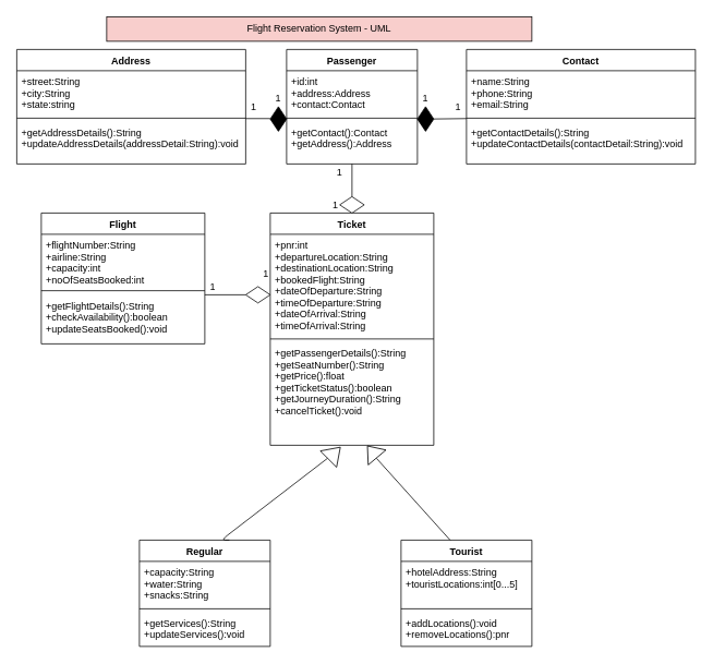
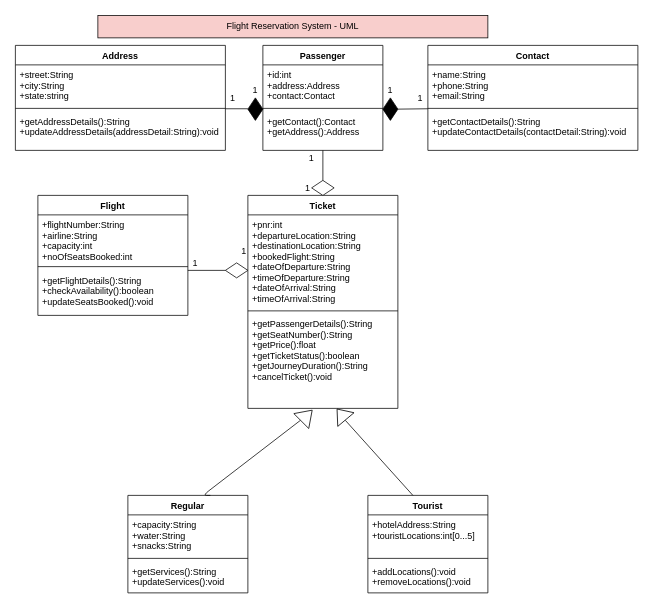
  <mxCell id="0" />
  <mxCell id="1" parent="0" />
  <mxCell id="2" value="Contact" style="swimlane;fontStyle=1;align=center;verticalAlign=top;childLayout=stackLayout;horizontal=1;startSize=26;horizontalStack=0;resizeParent=1;resizeParentMax=0;resizeLast=0;collapsible=1;marginBottom=0;" parent="1" vertex="1"><mxGeometry x="570" y="60" width="280" height="140" as="geometry" /></mxCell>
  <mxCell id="3" value="+name:String&#10;+phone:String&#10;+email:String" style="text;strokeColor=none;fillColor=none;align=left;verticalAlign=top;spacingLeft=4;spacingRight=4;overflow=hidden;rotatable=0;points=[[0,0.5],[1,0.5]];portConstraint=eastwest;" parent="2" vertex="1"><mxGeometry y="26" width="280" height="54" as="geometry" /></mxCell>
  <mxCell id="4" value="" style="line;strokeWidth=1;fillColor=none;align=left;verticalAlign=middle;spacingTop=-1;spacingLeft=3;spacingRight=3;rotatable=0;labelPosition=right;points=[];portConstraint=eastwest;" parent="2" vertex="1"><mxGeometry y="80" width="280" height="8" as="geometry" /></mxCell>
  <mxCell id="5" value="+getContactDetails():String&#10;+updateContactDetails(contactDetail:String):void" style="text;strokeColor=none;fillColor=none;align=left;verticalAlign=top;spacingLeft=4;spacingRight=4;overflow=hidden;rotatable=0;points=[[0,0.5],[1,0.5]];portConstraint=eastwest;" parent="2" vertex="1"><mxGeometry y="88" width="280" height="52" as="geometry" /></mxCell>
  <mxCell id="6" value="Address" style="swimlane;fontStyle=1;align=center;verticalAlign=top;childLayout=stackLayout;horizontal=1;startSize=26;horizontalStack=0;resizeParent=1;resizeParentMax=0;resizeLast=0;collapsible=1;marginBottom=0;" parent="1" vertex="1"><mxGeometry x="20" y="60" width="280" height="140" as="geometry" /></mxCell>
  <mxCell id="7" value="+street:String&#10;+city:String&#10;+state:string" style="text;strokeColor=none;fillColor=none;align=left;verticalAlign=top;spacingLeft=4;spacingRight=4;overflow=hidden;rotatable=0;points=[[0,0.5],[1,0.5]];portConstraint=eastwest;" parent="6" vertex="1"><mxGeometry y="26" width="280" height="54" as="geometry" /></mxCell>
  <mxCell id="8" value="" style="line;strokeWidth=1;fillColor=none;align=left;verticalAlign=middle;spacingTop=-1;spacingLeft=3;spacingRight=3;rotatable=0;labelPosition=right;points=[];portConstraint=eastwest;" parent="6" vertex="1"><mxGeometry y="80" width="280" height="8" as="geometry" /></mxCell>
  <mxCell id="9" value="+getAddressDetails():String&#10;+updateAddressDetails(addressDetail:String):void&#10;" style="text;strokeColor=none;fillColor=none;align=left;verticalAlign=top;spacingLeft=4;spacingRight=4;overflow=hidden;rotatable=0;points=[[0,0.5],[1,0.5]];portConstraint=eastwest;" parent="6" vertex="1"><mxGeometry y="88" width="280" height="52" as="geometry" /></mxCell>
  <mxCell id="10" value="Passenger" style="swimlane;fontStyle=1;align=center;verticalAlign=top;childLayout=stackLayout;horizontal=1;startSize=26;horizontalStack=0;resizeParent=1;resizeParentMax=0;resizeLast=0;collapsible=1;marginBottom=0;" parent="1" vertex="1"><mxGeometry x="350" y="60" width="160" height="140" as="geometry" /></mxCell>
  <mxCell id="11" value="+id:int&#10;+address:Address&#10;+contact:Contact" style="text;strokeColor=none;fillColor=none;align=left;verticalAlign=top;spacingLeft=4;spacingRight=4;overflow=hidden;rotatable=0;points=[[0,0.5],[1,0.5]];portConstraint=eastwest;" parent="10" vertex="1"><mxGeometry y="26" width="160" height="54" as="geometry" /></mxCell>
  <mxCell id="12" value="" style="line;strokeWidth=1;fillColor=none;align=left;verticalAlign=middle;spacingTop=-1;spacingLeft=3;spacingRight=3;rotatable=0;labelPosition=right;points=[];portConstraint=eastwest;" parent="10" vertex="1"><mxGeometry y="80" width="160" height="8" as="geometry" /></mxCell>
  <mxCell id="13" value="+getContact():Contact&#10;+getAddress():Address&#10;" style="text;strokeColor=none;fillColor=none;align=left;verticalAlign=top;spacingLeft=4;spacingRight=4;overflow=hidden;rotatable=0;points=[[0,0.5],[1,0.5]];portConstraint=eastwest;" parent="10" vertex="1"><mxGeometry y="88" width="160" height="52" as="geometry" /></mxCell>
  <mxCell id="14" value="Flight" style="swimlane;fontStyle=1;align=center;verticalAlign=top;childLayout=stackLayout;horizontal=1;startSize=26;horizontalStack=0;resizeParent=1;resizeParentMax=0;resizeLast=0;collapsible=1;marginBottom=0;" parent="1" vertex="1"><mxGeometry x="50" y="260" width="200" height="160" as="geometry" /></mxCell>
  <mxCell id="15" value="+flightNumber:String&#10;+airline:String&#10;+capacity:int&#10;+noOfSeatsBooked:int" style="text;strokeColor=none;fillColor=none;align=left;verticalAlign=top;spacingLeft=4;spacingRight=4;overflow=hidden;rotatable=0;points=[[0,0.5],[1,0.5]];portConstraint=eastwest;" parent="14" vertex="1"><mxGeometry y="26" width="200" height="64" as="geometry" /></mxCell>
  <mxCell id="16" value="" style="line;strokeWidth=1;fillColor=none;align=left;verticalAlign=middle;spacingTop=-1;spacingLeft=3;spacingRight=3;rotatable=0;labelPosition=right;points=[];portConstraint=eastwest;" parent="14" vertex="1"><mxGeometry y="90" width="200" height="10" as="geometry" /></mxCell>
  <mxCell id="17" value="+getFlightDetails():String&#10;+checkAvailability():boolean&#10;+updateSeatsBooked():void" style="text;strokeColor=none;fillColor=none;align=left;verticalAlign=top;spacingLeft=4;spacingRight=4;overflow=hidden;rotatable=0;points=[[0,0.5],[1,0.5]];portConstraint=eastwest;" parent="14" vertex="1"><mxGeometry y="100" width="200" height="60" as="geometry" /></mxCell>
  <mxCell id="18" value="Ticket&#10;" style="swimlane;fontStyle=1;align=center;verticalAlign=top;childLayout=stackLayout;horizontal=1;startSize=26;horizontalStack=0;resizeParent=1;resizeParentMax=0;resizeLast=0;collapsible=1;marginBottom=0;" parent="1" vertex="1"><mxGeometry x="330" y="260" width="200" height="284" as="geometry" /></mxCell>
  <mxCell id="19" value="+pnr:int&#10;+departureLocation:String&#10;+destinationLocation:String&#10;+bookedFlight:String&#10;+dateOfDeparture:String&#10;+timeOfDeparture:String&#10;+dateOfArrival:String&#10;+timeOfArrival:String" style="text;strokeColor=none;fillColor=none;align=left;verticalAlign=top;spacingLeft=4;spacingRight=4;overflow=hidden;rotatable=0;points=[[0,0.5],[1,0.5]];portConstraint=eastwest;" parent="18" vertex="1"><mxGeometry y="26" width="200" height="124" as="geometry" /></mxCell>
  <mxCell id="20" value="" style="line;strokeWidth=1;fillColor=none;align=left;verticalAlign=middle;spacingTop=-1;spacingLeft=3;spacingRight=3;rotatable=0;labelPosition=right;points=[];portConstraint=eastwest;" parent="18" vertex="1"><mxGeometry y="150" width="200" height="8" as="geometry" /></mxCell>
  <mxCell id="21" value="+getPassengerDetails():String&#10;+getSeatNumber():String&#10;+getPrice():float&#10;+getTicketStatus():boolean&#10;+getJourneyDuration():String&#10;+cancelTicket():void" style="text;strokeColor=none;fillColor=none;align=left;verticalAlign=top;spacingLeft=4;spacingRight=4;overflow=hidden;rotatable=0;points=[[0,0.5],[1,0.5]];portConstraint=eastwest;" parent="18" vertex="1"><mxGeometry y="158" width="200" height="126" as="geometry" /></mxCell>
  <mxCell id="22" value="Regular" style="swimlane;fontStyle=1;align=center;verticalAlign=top;childLayout=stackLayout;horizontal=1;startSize=26;horizontalStack=0;resizeParent=1;resizeParentMax=0;resizeLast=0;collapsible=1;marginBottom=0;" parent="1" vertex="1"><mxGeometry x="170" y="660" width="160" height="130" as="geometry" /></mxCell>
  <mxCell id="23" value="+capacity:String&#10;+water:String&#10;+snacks:String" style="text;strokeColor=none;fillColor=none;align=left;verticalAlign=top;spacingLeft=4;spacingRight=4;overflow=hidden;rotatable=0;points=[[0,0.5],[1,0.5]];portConstraint=eastwest;" parent="22" vertex="1"><mxGeometry y="26" width="160" height="54" as="geometry" /></mxCell>
  <mxCell id="24" value="" style="line;strokeWidth=1;fillColor=none;align=left;verticalAlign=middle;spacingTop=-1;spacingLeft=3;spacingRight=3;rotatable=0;labelPosition=right;points=[];portConstraint=eastwest;" parent="22" vertex="1"><mxGeometry y="80" width="160" height="8" as="geometry" /></mxCell>
  <mxCell id="25" value="+getServices():String&#10;+updateServices():void" style="text;strokeColor=none;fillColor=none;align=left;verticalAlign=top;spacingLeft=4;spacingRight=4;overflow=hidden;rotatable=0;points=[[0,0.5],[1,0.5]];portConstraint=eastwest;" parent="22" vertex="1"><mxGeometry y="88" width="160" height="42" as="geometry" /></mxCell>
  <mxCell id="26" value="Tourist" style="swimlane;fontStyle=1;align=center;verticalAlign=top;childLayout=stackLayout;horizontal=1;startSize=26;horizontalStack=0;resizeParent=1;resizeParentMax=0;resizeLast=0;collapsible=1;marginBottom=0;" parent="1" vertex="1"><mxGeometry x="490" y="660" width="160" height="130" as="geometry" /></mxCell>
  <mxCell id="27" value="+hotelAddress:String&#10;+touristLocations:int[0...5]" style="text;strokeColor=none;fillColor=none;align=left;verticalAlign=top;spacingLeft=4;spacingRight=4;overflow=hidden;rotatable=0;points=[[0,0.5],[1,0.5]];portConstraint=eastwest;" parent="26" vertex="1"><mxGeometry y="26" width="160" height="54" as="geometry" /></mxCell>
  <mxCell id="28" value="" style="line;strokeWidth=1;fillColor=none;align=left;verticalAlign=middle;spacingTop=-1;spacingLeft=3;spacingRight=3;rotatable=0;labelPosition=right;points=[];portConstraint=eastwest;" parent="26" vertex="1"><mxGeometry y="80" width="160" height="8" as="geometry" /></mxCell>
- <mxCell id="29" value="+addLocations():void&#10;+removeLocations():pnr" style="text;strokeColor=none;fillColor=none;align=left;verticalAlign=top;spacingLeft=4;spacingRight=4;overflow=hidden;rotatable=0;points=[[0,0.5],[1,0.5]];portConstraint=eastwest;" parent="26" vertex="1"><mxGeometry y="88" width="160" height="42" as="geometry" /></mxCell>
+ <mxCell id="29" value="+addLocations():void&#10;+removeLocations():void" style="text;strokeColor=none;fillColor=none;align=left;verticalAlign=top;spacingLeft=4;spacingRight=4;overflow=hidden;rotatable=0;points=[[0,0.5],[1,0.5]];portConstraint=eastwest;" parent="26" vertex="1"><mxGeometry y="88" width="160" height="42" as="geometry" /></mxCell>
  <mxCell id="30" value="" style="rhombus;whiteSpace=wrap;html=1;fillColor=#000000;" parent="1" vertex="1"><mxGeometry x="330" y="130" width="20" height="30" as="geometry" /></mxCell>
  <mxCell id="31" value="" style="rhombus;whiteSpace=wrap;html=1;fillColor=#000000;" parent="1" vertex="1"><mxGeometry x="510" y="130" width="20" height="30" as="geometry" /></mxCell>
  <mxCell id="32" value="" style="endArrow=none;html=1;" parent="1" edge="1"><mxGeometry width="50" height="50" relative="1" as="geometry"><mxPoint x="300" y="144.5" as="sourcePoint" /><mxPoint x="330" y="144.5" as="targetPoint" /></mxGeometry></mxCell>
  <mxCell id="33" value="" style="endArrow=none;html=1;" parent="1" edge="1"><mxGeometry width="50" height="50" relative="1" as="geometry"><mxPoint x="530" y="145" as="sourcePoint" /><mxPoint x="570" y="144.5" as="targetPoint" /><Array as="points"><mxPoint x="530" y="145" /></Array></mxGeometry></mxCell>
  <mxCell id="34" value="1" style="text;html=1;strokeColor=none;fillColor=none;align=center;verticalAlign=middle;whiteSpace=wrap;rounded=0;" parent="1" vertex="1"><mxGeometry x="290" y="120" width="40" height="20" as="geometry" /></mxCell>
  <mxCell id="35" value="1" style="text;html=1;strokeColor=none;fillColor=none;align=center;verticalAlign=middle;whiteSpace=wrap;rounded=0;" parent="1" vertex="1"><mxGeometry x="320" y="110" width="40" height="20" as="geometry" /></mxCell>
  <mxCell id="36" value="1" style="text;html=1;strokeColor=none;fillColor=none;align=center;verticalAlign=middle;whiteSpace=wrap;rounded=0;" parent="1" vertex="1"><mxGeometry x="500" y="110" width="40" height="20" as="geometry" /></mxCell>
  <mxCell id="37" value="1" style="text;html=1;strokeColor=none;fillColor=none;align=center;verticalAlign=middle;whiteSpace=wrap;rounded=0;" parent="1" vertex="1"><mxGeometry x="540" y="120" width="40" height="20" as="geometry" /></mxCell>
  <mxCell id="38" value="" style="rhombus;whiteSpace=wrap;html=1;fillColor=#FFFFFF;" parent="1" vertex="1"><mxGeometry x="415" y="240" width="30" height="20" as="geometry" /></mxCell>
  <mxCell id="39" value="" style="endArrow=none;html=1;entryX=0.5;entryY=0;entryDx=0;entryDy=0;" parent="1" target="38" edge="1"><mxGeometry width="50" height="50" relative="1" as="geometry"><mxPoint x="430" y="200" as="sourcePoint" /><mxPoint x="430" y="280" as="targetPoint" /><Array as="points"><mxPoint x="430" y="200" /></Array></mxGeometry></mxCell>
  <mxCell id="40" value="1" style="text;html=1;strokeColor=none;fillColor=none;align=center;verticalAlign=middle;whiteSpace=wrap;rounded=0;" parent="1" vertex="1"><mxGeometry x="395" y="200" width="40" height="20" as="geometry" /></mxCell>
  <mxCell id="41" value="1" style="text;html=1;strokeColor=none;fillColor=none;align=center;verticalAlign=middle;whiteSpace=wrap;rounded=0;" parent="1" vertex="1"><mxGeometry x="390" y="240" width="40" height="20" as="geometry" /></mxCell>
  <mxCell id="42" value="" style="triangle;whiteSpace=wrap;html=1;fillColor=#FFFFFF;rotation=-45;" parent="1" vertex="1"><mxGeometry x="398.21" y="539.6" width="20.53" height="28.09" as="geometry" /></mxCell>
  <mxCell id="43" value="" style="triangle;whiteSpace=wrap;html=1;fillColor=#FFFFFF;rotation=-130;" parent="1" vertex="1"><mxGeometry x="445.63" y="537.72" width="18.33" height="28.31" as="geometry" /></mxCell>
  <mxCell id="44" value="Flight Reservation System - UML" style="rounded=0;whiteSpace=wrap;html=1;fillColor=#f8cecc;" parent="1" vertex="1"><mxGeometry x="130" width="520" height="30" as="geometry" y="20" /></mxCell>
  <mxCell id="45" value="" style="rhombus;whiteSpace=wrap;html=1;fillColor=#FFFFFF;" vertex="1" parent="1"><mxGeometry x="300" y="350" width="30" height="20" as="geometry" /></mxCell>
  <mxCell id="46" value="" style="endArrow=none;html=1;entryX=1;entryY=0;entryDx=0;entryDy=0;entryPerimeter=0;" edge="1" parent="1" target="17"><mxGeometry width="50" height="50" relative="1" as="geometry"><mxPoint x="300" y="360" as="sourcePoint" /><mxPoint x="280" y="340" as="targetPoint" /></mxGeometry></mxCell>
  <mxCell id="47" value="1" style="text;html=1;strokeColor=none;fillColor=none;align=center;verticalAlign=middle;whiteSpace=wrap;rounded=0;" vertex="1" parent="1"><mxGeometry x="240" y="330" width="40" height="40" as="geometry" /></mxCell>
  <mxCell id="48" value="1" style="text;html=1;strokeColor=none;fillColor=none;align=center;verticalAlign=middle;whiteSpace=wrap;rounded=0;" vertex="1" parent="1"><mxGeometry x="310" y="330" width="30" height="10" as="geometry" /></mxCell>
  <mxCell id="49" value="" style="endArrow=none;html=1;" edge="1" parent="1"><mxGeometry width="50" height="50" relative="1" as="geometry"><mxPoint x="280" y="660" as="sourcePoint" /><mxPoint x="400" y="560" as="targetPoint" /><Array as="points"><mxPoint x="270" y="660" /></Array></mxGeometry></mxCell>
  <mxCell id="50" value="" style="endArrow=none;html=1;" edge="1" parent="1"><mxGeometry width="50" height="50" relative="1" as="geometry"><mxPoint x="460" y="560" as="sourcePoint" /><mxPoint x="550" y="660" as="targetPoint" /></mxGeometry></mxCell>
